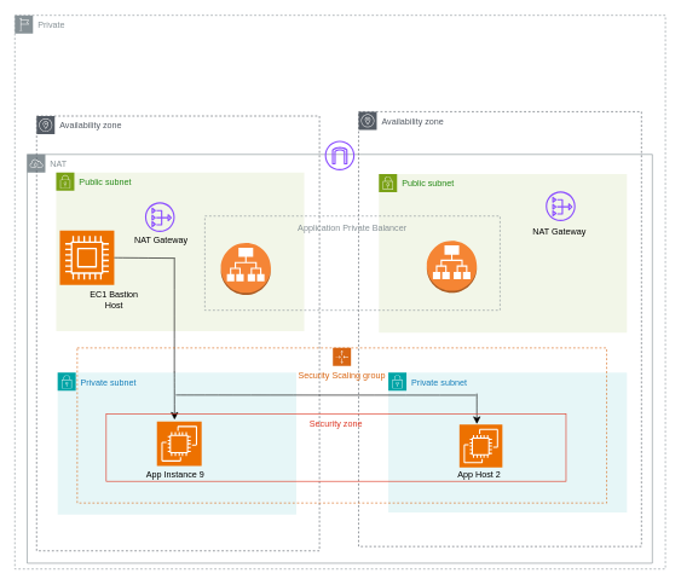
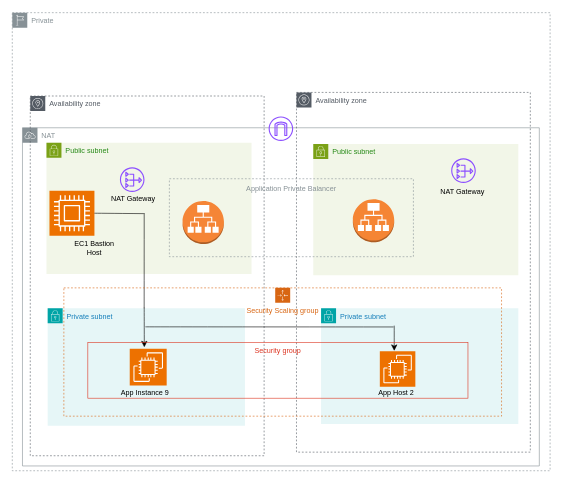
  <mxCell id="0" />
  <mxCell id="1" parent="0" />
  <mxCell id="2" value="Private" style="sketch=0;outlineConnect=0;gradientColor=none;html=1;whiteSpace=wrap;fontSize=12;fontStyle=0;shape=mxgraph.aws4.group;grIcon=mxgraph.aws4.group_region;strokeColor=#879196;fillColor=none;verticalAlign=top;align=left;spacingLeft=30;fontColor=#879196;dashed=1;" vertex="1" parent="1"><mxGeometry x="20" y="20" width="897" height="764" as="geometry" /></mxCell>
  <mxCell id="3" value="NAT" style="sketch=0;outlineConnect=0;gradientColor=none;html=1;whiteSpace=wrap;fontSize=12;fontStyle=0;shape=mxgraph.aws4.group;grIcon=mxgraph.aws4.group_vpc;strokeColor=#879196;fillColor=none;verticalAlign=top;align=left;spacingLeft=30;fontColor=#879196;dashed=0;" vertex="1" parent="1"><mxGeometry x="37" y="212" width="862" height="564" as="geometry" /></mxCell>
  <mxCell id="4" value="Availability zone" style="sketch=0;outlineConnect=0;gradientColor=none;html=1;whiteSpace=wrap;fontSize=12;fontStyle=0;shape=mxgraph.aws4.group;grIcon=mxgraph.aws4.group_availability_zone;strokeColor=#545B64;fillColor=none;verticalAlign=top;align=left;spacingLeft=30;fontColor=#545B64;dashed=1;" vertex="1" parent="1"><mxGeometry x="50" y="159" width="390" height="600" as="geometry" /></mxCell>
  <mxCell id="5" value="Availability zone" style="sketch=0;outlineConnect=0;gradientColor=none;html=1;whiteSpace=wrap;fontSize=12;fontStyle=0;shape=mxgraph.aws4.group;grIcon=mxgraph.aws4.group_availability_zone;strokeColor=#545B64;fillColor=none;verticalAlign=top;align=left;spacingLeft=30;fontColor=#545B64;dashed=1;" vertex="1" parent="1"><mxGeometry x="494" y="153" width="390" height="600" as="geometry" /></mxCell>
  <mxCell id="6" value="Public subnet" style="points=[[0,0],[0.25,0],[0.5,0],[0.75,0],[1,0],[1,0.25],[1,0.5],[1,0.75],[1,1],[0.75,1],[0.5,1],[0.25,1],[0,1],[0,0.75],[0,0.5],[0,0.25]];outlineConnect=0;gradientColor=none;html=1;whiteSpace=wrap;fontSize=12;fontStyle=0;container=1;pointerEvents=0;collapsible=0;recursiveResize=0;shape=mxgraph.aws4.group;grIcon=mxgraph.aws4.group_security_group;grStroke=0;strokeColor=#7AA116;fillColor=#F2F6E8;verticalAlign=top;align=left;spacingLeft=30;fontColor=#248814;dashed=0;" vertex="1" parent="1"><mxGeometry x="77" y="237" width="342" height="219" as="geometry" /></mxCell>
  <mxCell id="7" value="" style="sketch=0;points=[[0,0,0],[0.25,0,0],[0.5,0,0],[0.75,0,0],[1,0,0],[0,1,0],[0.25,1,0],[0.5,1,0],[0.75,1,0],[1,1,0],[0,0.25,0],[0,0.5,0],[0,0.75,0],[1,0.25,0],[1,0.5,0],[1,0.75,0]];outlineConnect=0;fontColor=#232F3E;fillColor=#ED7100;strokeColor=#ffffff;dashed=0;verticalLabelPosition=bottom;verticalAlign=top;align=center;html=1;fontSize=12;fontStyle=0;aspect=fixed;shape=mxgraph.aws4.resourceIcon;resIcon=mxgraph.aws4.compute;" vertex="1" parent="6"><mxGeometry x="5" y="80" width="75" height="75" as="geometry" /></mxCell>
  <mxCell id="8" value="" style="endArrow=none;html=1;rounded=0;fontSize=12;startSize=8;endSize=8;curved=1;exitX=0.487;exitY=0.632;exitDx=0;exitDy=0;exitPerimeter=0;" edge="1" parent="6" source="4"><mxGeometry width="50" height="50" relative="1" as="geometry"><mxPoint x="113" y="169" as="sourcePoint" /><mxPoint x="163" y="119" as="targetPoint" /></mxGeometry></mxCell>
  <mxCell id="9" value="Public subnet" style="points=[[0,0],[0.25,0],[0.5,0],[0.75,0],[1,0],[1,0.25],[1,0.5],[1,0.75],[1,1],[0.75,1],[0.5,1],[0.25,1],[0,1],[0,0.75],[0,0.5],[0,0.25]];outlineConnect=0;gradientColor=none;html=1;whiteSpace=wrap;fontSize=12;fontStyle=0;container=1;pointerEvents=0;collapsible=0;recursiveResize=0;shape=mxgraph.aws4.group;grIcon=mxgraph.aws4.group_security_group;grStroke=0;strokeColor=#7AA116;fillColor=#F2F6E8;verticalAlign=top;align=left;spacingLeft=30;fontColor=#248814;dashed=0;" vertex="1" parent="1"><mxGeometry x="522" y="239" width="342" height="219" as="geometry" /></mxCell>
  <mxCell id="10" value="" style="outlineConnect=0;dashed=0;verticalLabelPosition=bottom;verticalAlign=top;align=center;html=1;shape=mxgraph.aws3.application_load_balancer;fillColor=#F58534;gradientColor=none;" vertex="1" parent="9"><mxGeometry x="66" y="92" width="69" height="72" as="geometry" /></mxCell>
  <mxCell id="11" value="" style="sketch=0;outlineConnect=0;fontColor=#232F3E;gradientColor=none;fillColor=#8C4FFF;strokeColor=none;dashed=0;verticalLabelPosition=bottom;verticalAlign=top;align=center;html=1;fontSize=12;fontStyle=0;aspect=fixed;pointerEvents=1;shape=mxgraph.aws4.nat_gateway;" vertex="1" parent="9"><mxGeometry x="230" y="24" width="41" height="41" as="geometry" /></mxCell>
  <mxCell id="12" value="Private subnet" style="points=[[0,0],[0.25,0],[0.5,0],[0.75,0],[1,0],[1,0.25],[1,0.5],[1,0.75],[1,1],[0.75,1],[0.5,1],[0.25,1],[0,1],[0,0.75],[0,0.5],[0,0.25]];outlineConnect=0;gradientColor=none;html=1;whiteSpace=wrap;fontSize=12;fontStyle=0;container=1;pointerEvents=0;collapsible=0;recursiveResize=0;shape=mxgraph.aws4.group;grIcon=mxgraph.aws4.group_security_group;grStroke=0;strokeColor=#00A4A6;fillColor=#E6F6F7;verticalAlign=top;align=left;spacingLeft=30;fontColor=#147EBA;dashed=0;" vertex="1" parent="1"><mxGeometry x="79" y="513" width="329" height="196" as="geometry" /></mxCell>
  <mxCell id="13" value="Private subnet" style="points=[[0,0],[0.25,0],[0.5,0],[0.75,0],[1,0],[1,0.25],[1,0.5],[1,0.75],[1,1],[0.75,1],[0.5,1],[0.25,1],[0,1],[0,0.75],[0,0.5],[0,0.25]];outlineConnect=0;gradientColor=none;html=1;whiteSpace=wrap;fontSize=12;fontStyle=0;container=1;pointerEvents=0;collapsible=0;recursiveResize=0;shape=mxgraph.aws4.group;grIcon=mxgraph.aws4.group_security_group;grStroke=0;strokeColor=#00A4A6;fillColor=#E6F6F7;verticalAlign=top;align=left;spacingLeft=30;fontColor=#147EBA;dashed=0;" vertex="1" parent="1"><mxGeometry x="535" y="513" width="329" height="193" as="geometry" /></mxCell>
  <mxCell id="14" value="Security Scaling group" style="points=[[0,0],[0.25,0],[0.5,0],[0.75,0],[1,0],[1,0.25],[1,0.5],[1,0.75],[1,1],[0.75,1],[0.5,1],[0.25,1],[0,1],[0,0.75],[0,0.5],[0,0.25]];outlineConnect=0;gradientColor=none;html=1;whiteSpace=wrap;fontSize=12;fontStyle=0;container=1;pointerEvents=0;collapsible=0;recursiveResize=0;shape=mxgraph.aws4.groupCenter;grIcon=mxgraph.aws4.group_auto_scaling_group;grStroke=1;strokeColor=#D86613;fillColor=none;verticalAlign=top;align=center;fontColor=#D86613;dashed=1;spacingTop=25;" vertex="1" parent="1"><mxGeometry x="106" y="479" width="730" height="214" as="geometry" /></mxCell>
  <mxCell id="15" value="" style="endArrow=none;html=1;rounded=0;fontSize=12;startSize=8;endSize=8;curved=1;entryX=0.415;entryY=0.652;entryDx=0;entryDy=0;entryPerimeter=0;" edge="1" parent="14" target="5"><mxGeometry width="50" height="50" relative="1" as="geometry"><mxPoint x="136" y="65" as="sourcePoint" /><mxPoint x="186" y="15" as="targetPoint" /></mxGeometry></mxCell>
  <mxCell id="16" value="" style="endArrow=classic;html=1;rounded=0;fontSize=12;startSize=8;endSize=8;curved=1;entryX=0.806;entryY=0.151;entryDx=0;entryDy=0;entryPerimeter=0;" edge="1" parent="14" target="18"><mxGeometry width="50" height="50" relative="1" as="geometry"><mxPoint x="551" y="63" as="sourcePoint" /><mxPoint x="601" y="18" as="targetPoint" /></mxGeometry></mxCell>
  <mxCell id="17" value="" style="endArrow=classic;html=1;rounded=0;fontSize=12;startSize=8;endSize=8;curved=1;entryX=0.147;entryY=0.108;entryDx=0;entryDy=0;entryPerimeter=0;" edge="1" parent="14"><mxGeometry width="50" height="50" relative="1" as="geometry"><mxPoint x="134" y="33" as="sourcePoint" /><mxPoint x="134.198" y="99.044" as="targetPoint" /></mxGeometry></mxCell>
- <mxCell id="18" value="Security zone" style="fillColor=none;strokeColor=#DD3522;verticalAlign=top;fontStyle=0;fontColor=#DD3522;whiteSpace=wrap;html=1;" vertex="1" parent="1"><mxGeometry x="146" y="570" width="634" height="93" as="geometry" /></mxCell>
+ <mxCell id="18" value="Security group" style="fillColor=none;strokeColor=#DD3522;verticalAlign=top;fontStyle=0;fontColor=#DD3522;whiteSpace=wrap;html=1;" vertex="1" parent="1"><mxGeometry x="146" y="570" width="634" height="93" as="geometry" /></mxCell>
  <mxCell id="19" style="edgeStyle=none;curved=1;rounded=0;orthogonalLoop=1;jettySize=auto;html=1;exitX=0.5;exitY=0;exitDx=0;exitDy=0;fontSize=12;startSize=8;endSize=8;" edge="1" parent="1" source="18" target="18"><mxGeometry relative="1" as="geometry" /></mxCell>
  <mxCell id="20" value="" style="outlineConnect=0;dashed=0;verticalLabelPosition=bottom;verticalAlign=top;align=center;html=1;shape=mxgraph.aws3.application_load_balancer;fillColor=#F58536;gradientColor=none;" vertex="1" parent="1"><mxGeometry x="304" y="334" width="69" height="72" as="geometry" /></mxCell>
  <mxCell id="21" value="Application Private Balancer" style="outlineConnect=0;gradientColor=none;html=1;whiteSpace=wrap;fontSize=12;fontStyle=0;strokeColor=#879196;fillColor=none;verticalAlign=top;align=center;fontColor=#879196;dashed=1;spacingTop=3;" vertex="1" parent="1"><mxGeometry x="282" y="297" width="407" height="130" as="geometry" /></mxCell>
  <mxCell id="22" value="" style="sketch=0;outlineConnect=0;fontColor=#232F3E;gradientColor=none;fillColor=#8C4FFF;strokeColor=none;dashed=0;verticalLabelPosition=bottom;verticalAlign=top;align=center;html=1;fontSize=12;fontStyle=0;aspect=fixed;pointerEvents=1;shape=mxgraph.aws4.internet_gateway;" vertex="1" parent="1"><mxGeometry x="447.5" y="193" width="41" height="41" as="geometry" /></mxCell>
  <mxCell id="23" value="" style="sketch=0;points=[[0,0,0],[0.25,0,0],[0.5,0,0],[0.75,0,0],[1,0,0],[0,1,0],[0.25,1,0],[0.5,1,0],[0.75,1,0],[1,1,0],[0,0.25,0],[0,0.5,0],[0,0.75,0],[1,0.25,0],[1,0.5,0],[1,0.75,0]];outlineConnect=0;fontColor=#232F3E;fillColor=#ED7100;strokeColor=#ffffff;dashed=0;verticalLabelPosition=bottom;verticalAlign=top;align=center;html=1;fontSize=12;fontStyle=0;aspect=fixed;shape=mxgraph.aws4.resourceIcon;resIcon=mxgraph.aws4.ec2;" vertex="1" parent="1"><mxGeometry x="215.88" y="580.38" width="61.62" height="61.62" as="geometry" /></mxCell>
  <mxCell id="24" value="" style="sketch=0;points=[[0,0,0],[0.25,0,0],[0.5,0,0],[0.75,0,0],[1,0,0],[0,1,0],[0.25,1,0],[0.5,1,0],[0.75,1,0],[1,1,0],[0,0.25,0],[0,0.5,0],[0,0.75,0],[1,0.25,0],[1,0.5,0],[1,0.75,0]];outlineConnect=0;fontColor=#232F3E;fillColor=#ED7100;strokeColor=#ffffff;dashed=0;verticalLabelPosition=bottom;verticalAlign=top;align=center;html=1;fontSize=12;fontStyle=0;aspect=fixed;shape=mxgraph.aws4.resourceIcon;resIcon=mxgraph.aws4.ec2;" vertex="1" parent="1"><mxGeometry x="633" y="584.75" width="59.25" height="59.25" as="geometry" /></mxCell>
  <mxCell id="25" value="App Instance 9" style="text;html=1;align=center;verticalAlign=middle;whiteSpace=wrap;rounded=0;" vertex="1" parent="1"><mxGeometry x="199.5" y="638.63" width="82.5" height="30" as="geometry" /></mxCell>
  <mxCell id="26" value="App Host 2" style="text;html=1;align=center;verticalAlign=middle;whiteSpace=wrap;rounded=0;" vertex="1" parent="1"><mxGeometry x="619" y="638.63" width="82.5" height="30" as="geometry" /></mxCell>
  <mxCell id="27" value="EC1 Bastion Host" style="text;html=1;align=center;verticalAlign=middle;whiteSpace=wrap;rounded=0;" vertex="1" parent="1"><mxGeometry x="113.5" y="397" width="86" height="30" as="geometry" /></mxCell>
  <mxCell id="28" value="" style="endArrow=none;html=1;rounded=0;fontSize=12;startSize=8;endSize=8;curved=1;entryX=0.49;entryY=0.327;entryDx=0;entryDy=0;entryPerimeter=0;exitX=1;exitY=0.5;exitDx=0;exitDy=0;exitPerimeter=0;" edge="1" parent="1" source="7" target="4"><mxGeometry width="50" height="50" relative="1" as="geometry"><mxPoint x="191" y="355" as="sourcePoint" /><mxPoint x="241" y="305" as="targetPoint" /></mxGeometry></mxCell>
  <mxCell id="29" value="" style="sketch=0;outlineConnect=0;fontColor=#232F3E;gradientColor=none;fillColor=#8C4FFF;strokeColor=none;dashed=0;verticalLabelPosition=bottom;verticalAlign=top;align=center;html=1;fontSize=12;fontStyle=0;aspect=fixed;pointerEvents=1;shape=mxgraph.aws4.nat_gateway;" vertex="1" parent="1"><mxGeometry x="199.5" y="278" width="41" height="41" as="geometry" /></mxCell>
  <mxCell id="30" value="NAT Gateway" style="text;html=1;align=center;verticalAlign=middle;whiteSpace=wrap;rounded=0;" vertex="1" parent="1"><mxGeometry x="728" y="304" width="86" height="30" as="geometry" /></mxCell>
  <mxCell id="31" value="NAT Gateway" style="text;html=1;align=center;verticalAlign=middle;whiteSpace=wrap;rounded=0;" vertex="1" parent="1"><mxGeometry x="179" y="315" width="86" height="30" as="geometry" /></mxCell>
